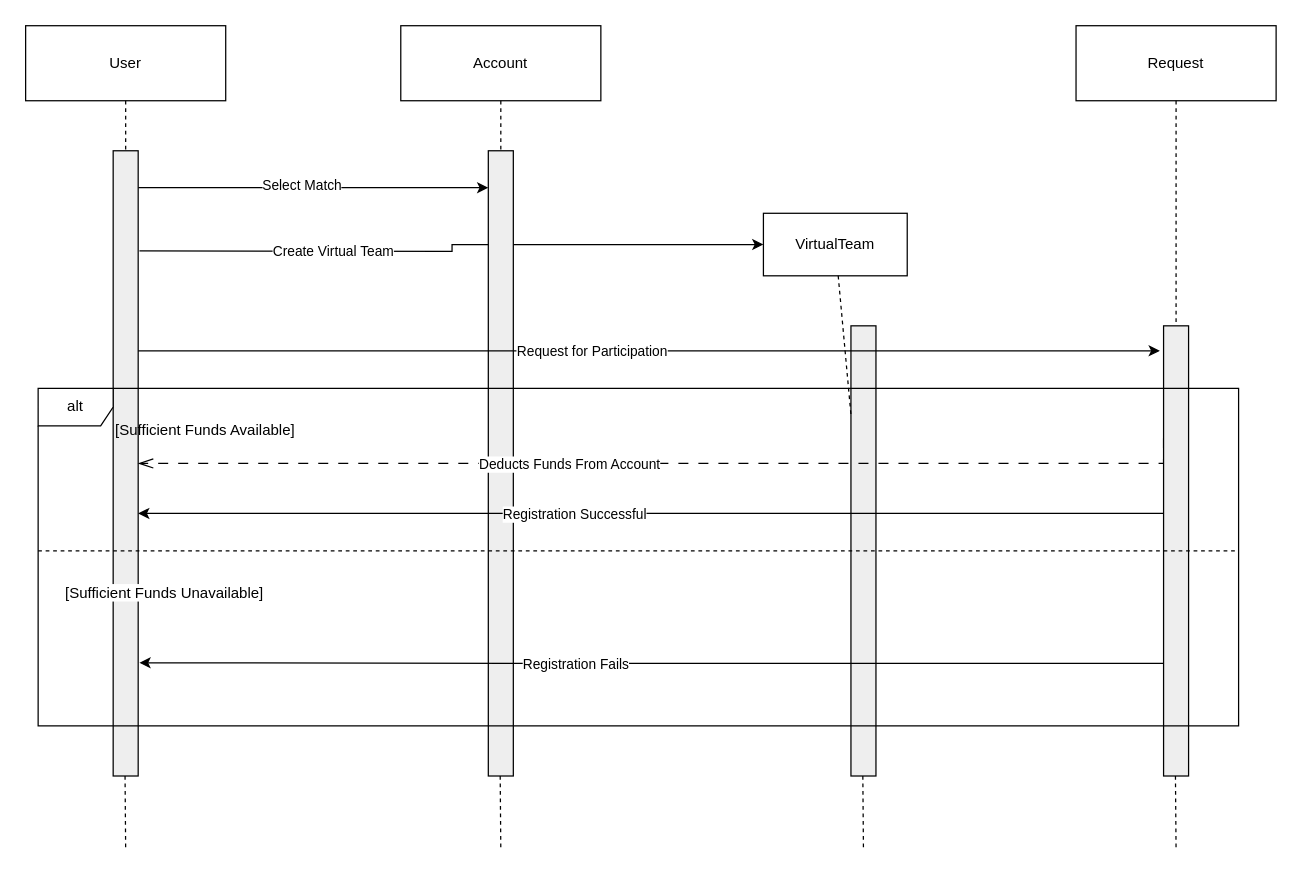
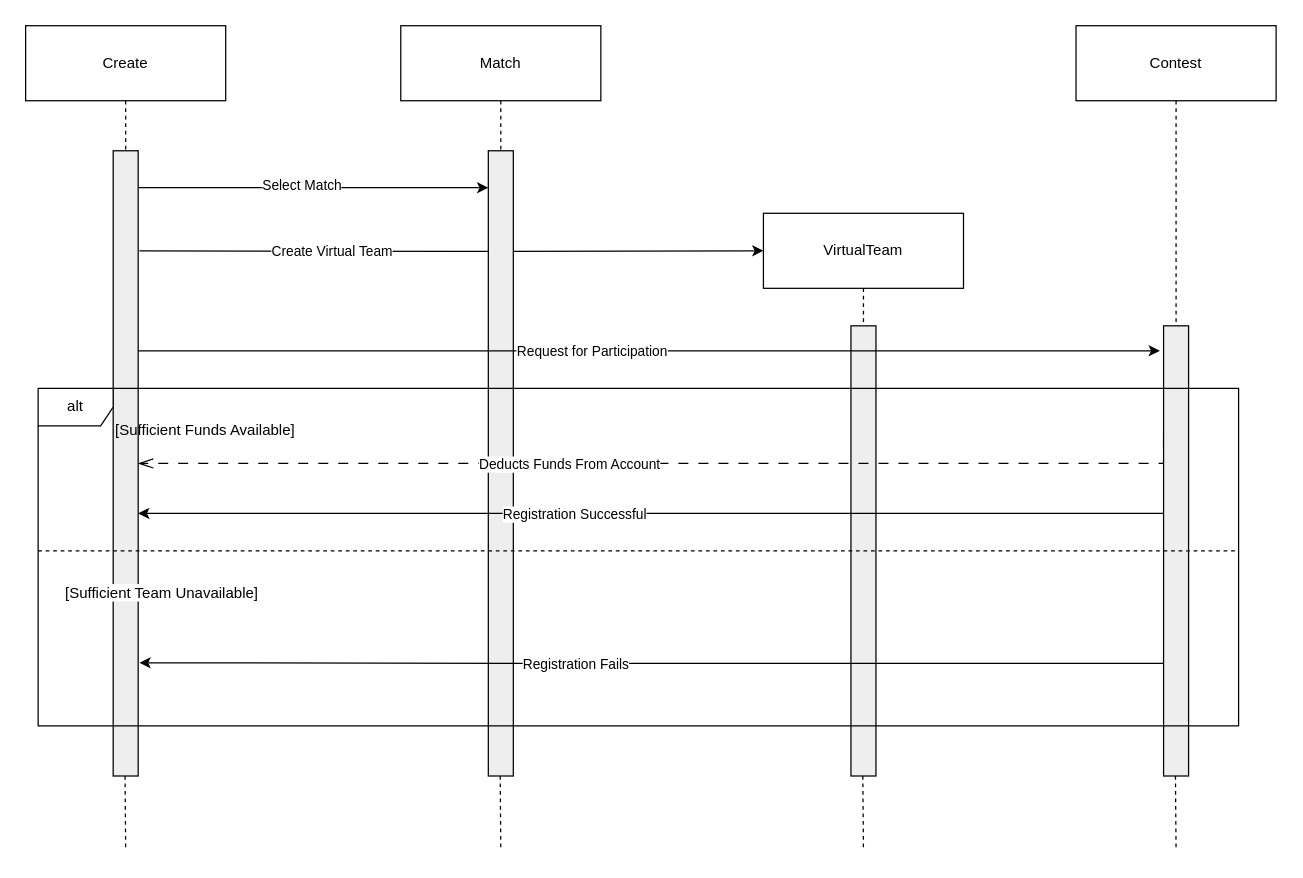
  <mxCell id="0" />
  <mxCell id="1" parent="0" />
- <mxCell id="2" value="User" style="shape=rect;html=1;whiteSpace=wrap;align=center;" vertex="1" parent="1"><mxGeometry x="20" y="20" width="160" height="60" as="geometry" /></mxCell>
+ <mxCell id="2" value="Create" style="shape=rect;html=1;whiteSpace=wrap;align=center;" vertex="1" parent="1"><mxGeometry x="20" y="20" width="160" height="60" as="geometry" /></mxCell>
  <mxCell id="3" style="edgeStyle=orthogonalEdgeStyle;rounded=0;orthogonalLoop=1;jettySize=auto;html=1;exitX=1;exitY=0.059;exitDx=0;exitDy=0;entryX=0;entryY=0.059;entryDx=0;entryDy=0;exitPerimeter=0;entryPerimeter=0;" edge="1" parent="1" source="7" target="11"><mxGeometry relative="1" as="geometry"><Array as="points" /></mxGeometry></mxCell>
  <mxCell id="4" value="Select Match" style="edgeLabel;html=1;align=center;verticalAlign=middle;resizable=0;points=[];" vertex="1" connectable="0" parent="3"><mxGeometry x="-0.256" y="-1" relative="1" as="geometry"><mxPoint x="26" y="-3" as="offset" /></mxGeometry></mxCell>
  <mxCell id="5" style="edgeStyle=orthogonalEdgeStyle;rounded=0;orthogonalLoop=1;jettySize=auto;html=1;entryX=0;entryY=0.5;entryDx=0;entryDy=0;" edge="1" parent="1" target="14"><mxGeometry relative="1" as="geometry"><mxPoint x="111" y="200" as="sourcePoint" /></mxGeometry></mxCell>
  <mxCell id="6" value="Create Virtual Team" style="edgeLabel;html=1;align=center;verticalAlign=middle;resizable=0;points=[];" vertex="1" connectable="0" parent="5"><mxGeometry x="-0.388" y="4" relative="1" as="geometry"><mxPoint y="4" as="offset" /></mxGeometry></mxCell>
  <mxCell id="7" value="" style="shape=rect;html=1;fillColor=#eeeeee;" vertex="1" parent="1"><mxGeometry x="90" y="120" width="20" height="500" as="geometry" /></mxCell>
  <mxCell id="8" value="" style="edgeStyle=none;html=1;dashed=1;endArrow=none;rounded=0;" edge="1" source="2" target="7" parent="1"><mxGeometry relative="1" as="geometry" /></mxCell>
  <mxCell id="9" value="" style="edgeStyle=none;html=1;dashed=1;endArrow=none;rounded=0;" edge="1" parent="1"><mxGeometry x="1" relative="1" as="geometry"><mxPoint x="100" y="680" as="targetPoint" /><mxPoint x="99.5" y="620" as="sourcePoint" /></mxGeometry></mxCell>
- <mxCell id="10" value="Account" style="shape=rect;html=1;whiteSpace=wrap;align=center;" vertex="1" parent="1"><mxGeometry x="320" y="20" width="160" height="60" as="geometry" /></mxCell>
+ <mxCell id="10" value="Match" style="shape=rect;html=1;whiteSpace=wrap;align=center;" vertex="1" parent="1"><mxGeometry x="320" y="20" width="160" height="60" as="geometry" /></mxCell>
  <mxCell id="11" value="" style="shape=rect;html=1;fillColor=#eeeeee;" vertex="1" parent="1"><mxGeometry x="390" y="120" width="20" height="500" as="geometry" /></mxCell>
  <mxCell id="12" value="" style="edgeStyle=none;html=1;dashed=1;endArrow=none;rounded=0;" edge="1" parent="1" source="10" target="11"><mxGeometry relative="1" as="geometry" /></mxCell>
  <mxCell id="13" value="" style="edgeStyle=none;html=1;dashed=1;endArrow=none;rounded=0;" edge="1" parent="1"><mxGeometry x="1" relative="1" as="geometry"><mxPoint x="400" y="680" as="targetPoint" /><mxPoint x="399.5" y="620" as="sourcePoint" /></mxGeometry></mxCell>
- <mxCell id="14" value="VirtualTeam" style="shape=rect;html=1;whiteSpace=wrap;align=center;" vertex="1" parent="1"><mxGeometry x="610" y="170" width="115" height="50" as="geometry" /></mxCell>
+ <mxCell id="14" value="VirtualTeam" style="shape=rect;html=1;whiteSpace=wrap;align=center;" vertex="1" parent="1"><mxGeometry x="610" y="170" width="160" height="60" as="geometry" /></mxCell>
  <mxCell id="15" value="" style="shape=rect;html=1;fillColor=#eeeeee;" vertex="1" parent="1"><mxGeometry x="680" y="260" width="20" height="360" as="geometry" /></mxCell>
  <mxCell id="16" value="" style="edgeStyle=none;html=1;dashed=1;endArrow=none;rounded=0;" edge="1" parent="1" source="14" target="15"><mxGeometry relative="1" as="geometry" /></mxCell>
  <mxCell id="17" value="" style="edgeStyle=none;html=1;dashed=1;endArrow=none;rounded=0;" edge="1" parent="1"><mxGeometry x="1" relative="1" as="geometry"><mxPoint x="690" y="680" as="targetPoint" /><mxPoint x="689.5" y="620" as="sourcePoint" /></mxGeometry></mxCell>
- <mxCell id="18" value="Request" style="shape=rect;html=1;whiteSpace=wrap;align=center;" vertex="1" parent="1"><mxGeometry x="860" y="20" width="160" height="60" as="geometry" /></mxCell>
+ <mxCell id="18" value="Contest" style="shape=rect;html=1;whiteSpace=wrap;align=center;" vertex="1" parent="1"><mxGeometry x="860" y="20" width="160" height="60" as="geometry" /></mxCell>
  <mxCell id="19" style="edgeStyle=orthogonalEdgeStyle;rounded=0;orthogonalLoop=1;jettySize=auto;html=1;exitX=0;exitY=0.25;exitDx=0;exitDy=0;entryX=1;entryY=0.5;entryDx=0;entryDy=0;dashed=1;dashPattern=8 8;endArrow=openThin;endFill=0;endSize=10;" edge="1" parent="1" source="21" target="7"><mxGeometry relative="1" as="geometry"><Array as="points"><mxPoint x="930" y="370" /></Array></mxGeometry></mxCell>
  <mxCell id="20" value="Deducts Funds From Account" style="edgeLabel;html=1;align=center;verticalAlign=middle;resizable=0;points=[];" vertex="1" connectable="0" parent="19"><mxGeometry x="0.179" relative="1" as="geometry"><mxPoint as="offset" /></mxGeometry></mxCell>
  <mxCell id="21" value="" style="shape=rect;html=1;fillColor=#eeeeee;" vertex="1" parent="1"><mxGeometry x="930" y="260" width="20" height="360" as="geometry" /></mxCell>
  <mxCell id="22" value="" style="edgeStyle=none;html=1;dashed=1;endArrow=none;rounded=0;" edge="1" parent="1" source="18" target="21"><mxGeometry relative="1" as="geometry" /></mxCell>
  <mxCell id="23" value="" style="edgeStyle=none;html=1;dashed=1;endArrow=none;rounded=0;" edge="1" parent="1"><mxGeometry x="1" relative="1" as="geometry"><mxPoint x="940" y="680" as="targetPoint" /><mxPoint x="939.5" y="620" as="sourcePoint" /></mxGeometry></mxCell>
  <mxCell id="24" value="alt" style="shape=umlFrame;whiteSpace=wrap;html=1;pointerEvents=0;recursiveResize=0;container=1;collapsible=0;width=60;height=30;" vertex="1" parent="1"><mxGeometry x="30" y="310" width="960" height="270" as="geometry" /></mxCell>
  <mxCell id="25" value="[Sufficient Funds Available]" style="text;html=1;" vertex="1" parent="24"><mxGeometry width="100" height="20" relative="1" as="geometry"><mxPoint x="60" y="20" as="offset" /></mxGeometry></mxCell>
- <mxCell id="26" value="[Sufficient Funds Unavailable]" style="line;strokeWidth=1;dashed=1;labelPosition=center;verticalLabelPosition=bottom;align=left;verticalAlign=top;spacingLeft=20;spacingTop=15;html=1;whiteSpace=wrap;" vertex="1" parent="24"><mxGeometry y="125" width="960" height="10" as="geometry" /></mxCell>
+ <mxCell id="26" value="[Sufficient Team Unavailable]" style="line;strokeWidth=1;dashed=1;labelPosition=center;verticalLabelPosition=bottom;align=left;verticalAlign=top;spacingLeft=20;spacingTop=15;html=1;whiteSpace=wrap;" vertex="1" parent="24"><mxGeometry y="125" width="960" height="10" as="geometry" /></mxCell>
  <mxCell id="27" style="edgeStyle=orthogonalEdgeStyle;rounded=0;orthogonalLoop=1;jettySize=auto;html=1;" edge="1" parent="24"><mxGeometry relative="1" as="geometry"><mxPoint x="80" y="-30" as="sourcePoint" /><mxPoint x="897" y="-30" as="targetPoint" /><Array as="points"><mxPoint x="897" y="-30" /></Array></mxGeometry></mxCell>
  <mxCell id="28" value="Request for Participation" style="edgeLabel;html=1;align=center;verticalAlign=middle;resizable=0;points=[];" vertex="1" connectable="0" parent="27"><mxGeometry x="-0.115" y="-3" relative="1" as="geometry"><mxPoint y="-3" as="offset" /></mxGeometry></mxCell>
  <mxCell id="29" style="edgeStyle=orthogonalEdgeStyle;rounded=0;orthogonalLoop=1;jettySize=auto;html=1;entryX=1;entryY=0.58;entryDx=0;entryDy=0;entryPerimeter=0;" edge="1" parent="1" source="21" target="7"><mxGeometry relative="1" as="geometry"><Array as="points"><mxPoint x="730" y="410" /><mxPoint x="730" y="410" /></Array></mxGeometry></mxCell>
  <mxCell id="30" value="Registration Successful" style="edgeLabel;html=1;align=center;verticalAlign=middle;resizable=0;points=[];" vertex="1" connectable="0" parent="29"><mxGeometry x="0.151" y="3" relative="1" as="geometry"><mxPoint y="-3" as="offset" /></mxGeometry></mxCell>
  <mxCell id="31" style="edgeStyle=orthogonalEdgeStyle;rounded=0;orthogonalLoop=1;jettySize=auto;html=1;exitX=0;exitY=0.75;exitDx=0;exitDy=0;entryX=1.05;entryY=0.819;entryDx=0;entryDy=0;entryPerimeter=0;" edge="1" parent="1" source="21" target="7"><mxGeometry relative="1" as="geometry" /></mxCell>
  <mxCell id="32" value="Registration Fails" style="edgeLabel;html=1;align=center;verticalAlign=middle;resizable=0;points=[];" vertex="1" connectable="0" parent="31"><mxGeometry x="0.207" y="3" relative="1" as="geometry"><mxPoint x="24" y="-2" as="offset" /></mxGeometry></mxCell>
